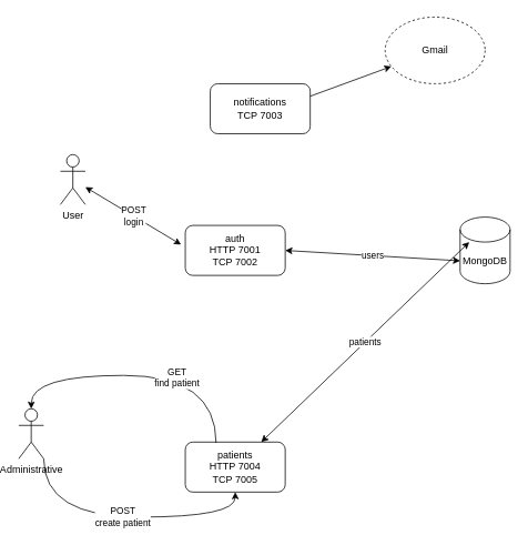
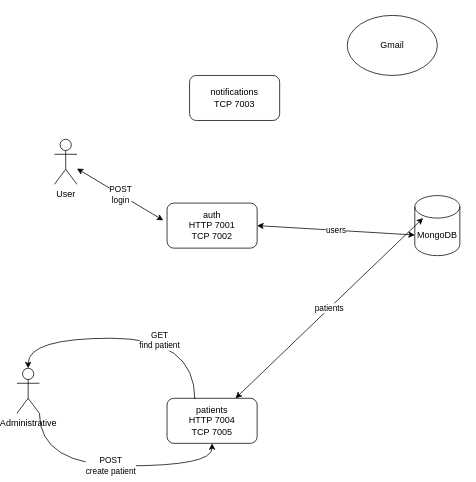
  <mxCell id="0" />
  <mxCell id="1" parent="0" />
  <mxCell id="2" value="User&lt;br&gt;" style="shape=umlActor;verticalLabelPosition=bottom;verticalAlign=top;html=1;outlineConnect=0;" parent="1" vertex="1"><mxGeometry x="70" y="185" width="30" height="60" as="geometry" /></mxCell>
  <mxCell id="3" value="auth&lt;br&gt;HTTP 7001&lt;br&gt;TCP 7002&lt;br&gt;" style="rounded=1;whiteSpace=wrap;html=1;" parent="1" vertex="1"><mxGeometry x="220" y="270" width="120" height="60" as="geometry" /></mxCell>
  <mxCell id="4" value="POST &lt;br&gt;login" style="endArrow=classic;startArrow=classic;html=1;rounded=0;exitX=-0.042;exitY=0.383;exitDx=0;exitDy=0;exitPerimeter=0;" parent="1" source="3" target="2" edge="1"><mxGeometry width="50" height="50" relative="1" as="geometry"><mxPoint x="268" y="295" as="sourcePoint" /><mxPoint x="28" y="149.118" as="targetPoint" /></mxGeometry></mxCell>
  <mxCell id="5" value="MongoDB" style="shape=cylinder3;whiteSpace=wrap;html=1;boundedLbl=1;backgroundOutline=1;size=15;" parent="1" vertex="1"><mxGeometry x="550" y="260" width="60" height="80" as="geometry" /></mxCell>
  <mxCell id="6" value="users" style="endArrow=classic;startArrow=classic;html=1;rounded=0;entryX=0;entryY=0;entryDx=0;entryDy=52.5;entryPerimeter=0;exitX=1;exitY=0.5;exitDx=0;exitDy=0;" parent="1" source="3" target="5" edge="1"><mxGeometry width="50" height="50" relative="1" as="geometry"><mxPoint x="310" y="300" as="sourcePoint" /><mxPoint x="360" y="250" as="targetPoint" /></mxGeometry></mxCell>
  <mxCell id="7" value="notifications&lt;br&gt;TCP 7003" style="rounded=1;whiteSpace=wrap;html=1;" parent="1" vertex="1"><mxGeometry x="250" y="100" width="120" height="60" as="geometry" /></mxCell>
- <mxCell id="8" value="Gmail" style="ellipse;whiteSpace=wrap;html=1;dashed=1;" parent="1" vertex="1"><mxGeometry x="460" y="20" width="120" height="80" as="geometry" /></mxCell>
- <mxCell id="9" value="" style="endArrow=classic;html=1;rounded=0;exitX=1;exitY=0.25;exitDx=0;exitDy=0;" parent="1" source="7" target="8" edge="1"><mxGeometry width="50" height="50" relative="1" as="geometry"><mxPoint x="310" y="290" as="sourcePoint" /><mxPoint x="360" y="240" as="targetPoint" /></mxGeometry></mxCell>
+ <mxCell id="8" value="Gmail" style="ellipse;whiteSpace=wrap;html=1;" parent="1" vertex="1"><mxGeometry x="460" y="20" width="120" height="80" as="geometry" /></mxCell>
  <mxCell id="10" value="Administrative" style="shape=umlActor;verticalLabelPosition=bottom;verticalAlign=top;html=1;outlineConnect=0;" parent="1" vertex="1"><mxGeometry x="20" y="490" width="30" height="60" as="geometry" /></mxCell>
  <mxCell id="11" value="patients&lt;br&gt;HTTP 7004&lt;br&gt;TCP 7005" style="rounded=1;whiteSpace=wrap;html=1;" parent="1" vertex="1"><mxGeometry x="220" y="530" width="120" height="60" as="geometry" /></mxCell>
  <mxCell id="12" value="POST&lt;br&gt;create patient" style="endArrow=classic;html=1;rounded=0;exitX=1;exitY=1;exitDx=0;exitDy=0;exitPerimeter=0;edgeStyle=orthogonalEdgeStyle;curved=1;" parent="1" source="10" target="11" edge="1"><mxGeometry width="50" height="50" relative="1" as="geometry"><mxPoint x="70" y="580" as="sourcePoint" /><mxPoint x="320" y="270" as="targetPoint" /><Array as="points"><mxPoint x="50" y="620" /><mxPoint x="280" y="620" /></Array></mxGeometry></mxCell>
  <mxCell id="13" value="" style="endArrow=classic;html=1;rounded=0;exitX=0.308;exitY=0.017;exitDx=0;exitDy=0;exitPerimeter=0;edgeStyle=orthogonalEdgeStyle;curved=1;" parent="1" source="11" target="10" edge="1"><mxGeometry width="50" height="50" relative="1" as="geometry"><mxPoint x="270" y="310" as="sourcePoint" /><mxPoint x="310" y="260" as="targetPoint" /><Array as="points"><mxPoint x="257" y="450" /><mxPoint x="35" y="450" /></Array></mxGeometry></mxCell>
  <mxCell id="14" value="GET&lt;br&gt;find patient&lt;br&gt;" style="edgeLabel;html=1;align=center;verticalAlign=middle;resizable=0;points=[];" parent="13" vertex="1" connectable="0"><mxGeometry x="-0.247" y="2" relative="1" as="geometry"><mxPoint as="offset" /></mxGeometry></mxCell>
  <mxCell id="15" value="patients" style="endArrow=classic;startArrow=classic;html=1;rounded=0;entryX=0.183;entryY=0.375;entryDx=0;entryDy=0;entryPerimeter=0;" parent="1" source="11" target="5" edge="1"><mxGeometry width="50" height="50" relative="1" as="geometry"><mxPoint x="270" y="300" as="sourcePoint" /><mxPoint x="320" y="250" as="targetPoint" /></mxGeometry></mxCell>
